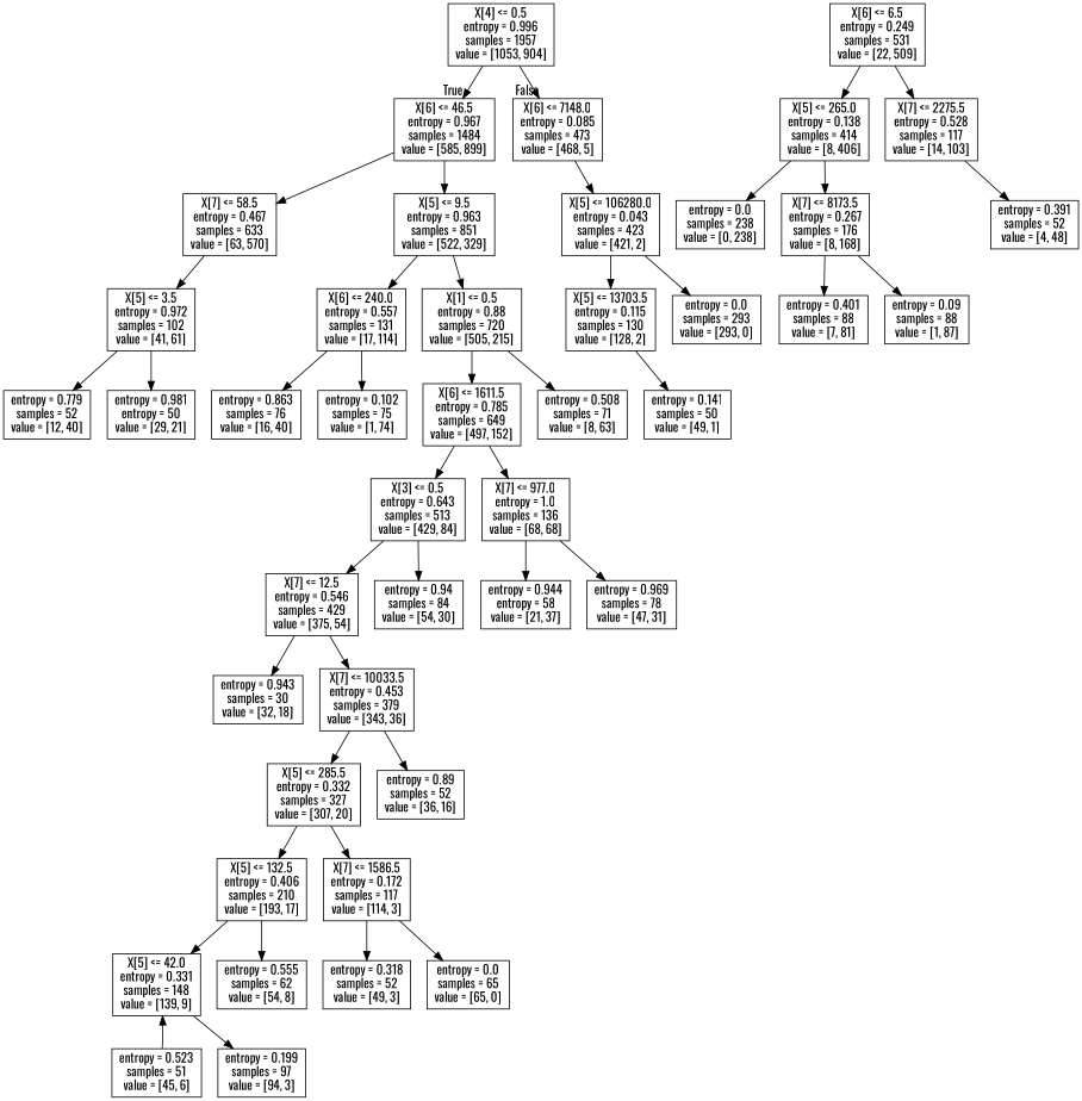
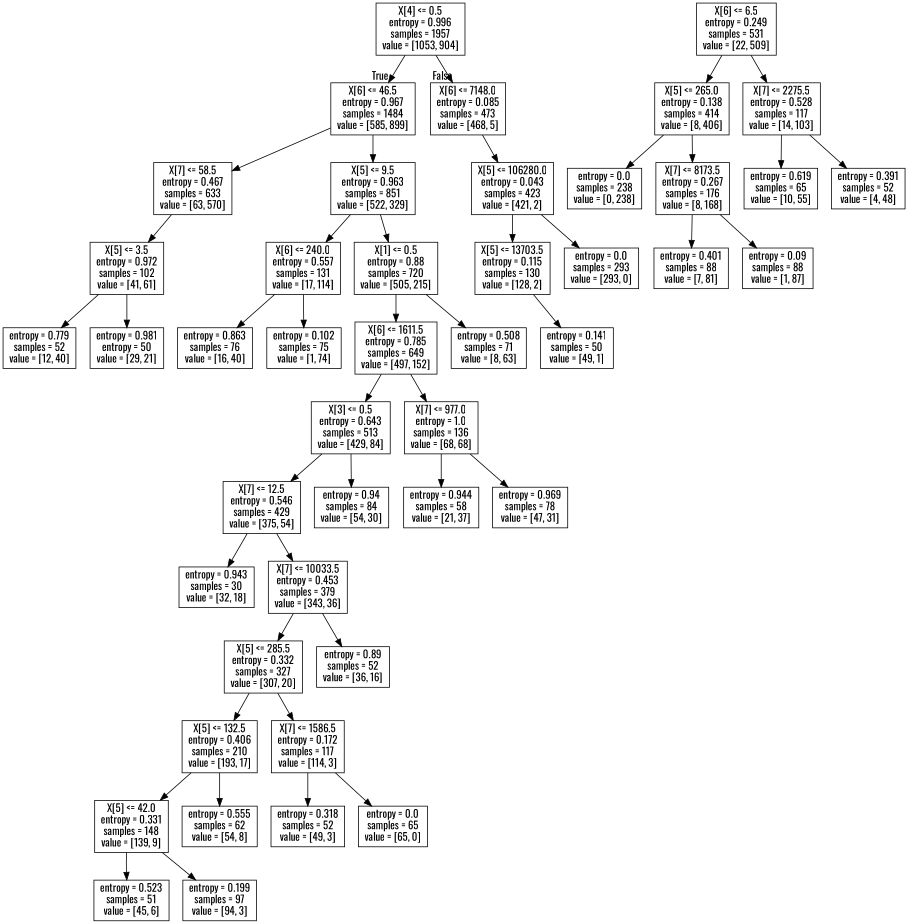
  digraph {
    fontname=Oswald
    node [fontname=Oswald shape=box]
    edge [fontname=Oswald]
    n1 [label="X[4] <= 0.5\nentropy = 0.996\nsamples = 1957\nvalue = [1053, 904]"]
    n2 [label="X[6] <= 46.5\nentropy = 0.967\nsamples = 1484\nvalue = [585, 899]"]
    n3 [label="X[6] <= 7148.0\nentropy = 0.085\nsamples = 473\nvalue = [468, 5]"]
    n4 [label="X[7] <= 58.5\nentropy = 0.467\nsamples = 633\nvalue = [63, 570]"]
    n5 [label="X[5] <= 9.5\nentropy = 0.963\nsamples = 851\nvalue = [522, 329]"]
    n6 [label="X[5] <= 106280.0\nentropy = 0.043\nsamples = 423\nvalue = [421, 2]"]
    n7 [label="X[5] <= 3.5\nentropy = 0.972\nsamples = 102\nvalue = [41, 61]"]
    n8 [label="X[6] <= 240.0\nentropy = 0.557\nsamples = 131\nvalue = [17, 114]"]
    n9 [label="X[1] <= 0.5\nentropy = 0.88\nsamples = 720\nvalue = [505, 215]"]
    n10 [label="entropy = 0.779\nsamples = 52\nvalue = [12, 40]"]
    n11 [label="entropy = 0.981\nentropy = 50\nvalue = [29, 21]"]
    n12 [label="X[6] <= 6.5\nentropy = 0.249\nsamples = 531\nvalue = [22, 509]"]
    n13 [label="X[5] <= 265.0\nentropy = 0.138\nsamples = 414\nvalue = [8, 406]"]
    n14 [label="X[7] <= 2275.5\nentropy = 0.528\nsamples = 117\nvalue = [14, 103]"]
    n15 [label="entropy = 0.0\nsamples = 238\nvalue = [0, 238]"]
    n16 [label="X[7] <= 8173.5\nentropy = 0.267\nsamples = 176\nvalue = [8, 168]"]
+   n17 [label="entropy = 0.619\nsamples = 65\nvalue = [10, 55]"]
    n18 [label="entropy = 0.391\nsamples = 52\nvalue = [4, 48]"]
    n19 [label="entropy = 0.401\nsamples = 88\nvalue = [7, 81]"]
    n20 [label="entropy = 0.09\nsamples = 88\nvalue = [1, 87]"]
    n21 [label="entropy = 0.863\nsamples = 76\nvalue = [16, 40]"]
    n22 [label="entropy = 0.102\nsamples = 75\nvalue = [1, 74]"]
    n23 [label="X[6] <= 1611.5\nentropy = 0.785\nsamples = 649\nvalue = [497, 152]"]
    n24 [label="entropy = 0.508\nsamples = 71\nvalue = [8, 63]"]
    n25 [label="X[3] <= 0.5\nentropy = 0.643\nsamples = 513\nvalue = [429, 84]"]
    n26 [label="X[7] <= 977.0\nentropy = 1.0\nsamples = 136\nvalue = [68, 68]"]
    n27 [label="X[7] <= 12.5\nentropy = 0.546\nsamples = 429\nvalue = [375, 54]"]
    n28 [label="entropy = 0.94\nsamples = 84\nvalue = [54, 30]"]
-   n29 [label="entropy = 0.944\nentropy = 58\nvalue = [21, 37]"]
+   n29 [label="entropy = 0.944\nsamples = 58\nvalue = [21, 37]"]
    n30 [label="entropy = 0.969\nsamples = 78\nvalue = [47, 31]"]
    n31 [label="entropy = 0.943\nsamples = 30\nvalue = [32, 18]"]
    n32 [label="X[7] <= 10033.5\nentropy = 0.453\nsamples = 379\nvalue = [343, 36]"]
    n33 [label="X[5] <= 285.5\nentropy = 0.332\nsamples = 327\nvalue = [307, 20]"]
    n34 [label="entropy = 0.89\nsamples = 52\nvalue = [36, 16]"]
    n35 [label="X[5] <= 132.5\nentropy = 0.406\nsamples = 210\nvalue = [193, 17]"]
    n36 [label="X[7] <= 1586.5\nentropy = 0.172\nsamples = 117\nvalue = [114, 3]"]
    n37 [label="X[5] <= 42.0\nentropy = 0.331\nsamples = 148\nvalue = [139, 9]"]
    n38 [label="entropy = 0.555\nsamples = 62\nvalue = [54, 8]"]
    n39 [label="entropy = 0.318\nsamples = 52\nvalue = [49, 3]"]
    n40 [label="entropy = 0.0\nsamples = 65\nvalue = [65, 0]"]
    n41 [label="entropy = 0.523\nsamples = 51\nvalue = [45, 6]"]
    n42 [label="entropy = 0.199\nsamples = 97\nvalue = [94, 3]"]
    n43 [label="X[5] <= 13703.5\nentropy = 0.115\nsamples = 130\nvalue = [128, 2]"]
    n44 [label="entropy = 0.0\nsamples = 293\nvalue = [293, 0]"]
    n45 [label="entropy = 0.141\nsamples = 50\nvalue = [49, 1]"]
    n1 -> n2 [headlabel=True labelangle=45 labeldistance=2.5]
    n1 -> n3 [headlabel=False labelangle=-45 labeldistance=2.5]
    n2 -> n4
    n2 -> n5
    n3 -> n6
    n4 -> n7
    n5 -> n8
    n5 -> n9
    n6 -> n43
    n6 -> n44
    n7 -> n10
    n7 -> n11
    n8 -> n21
    n8 -> n22
    n9 -> n23
    n9 -> n24
    n12 -> n13
    n12 -> n14
    n13 -> n15
    n13 -> n16
+   n14 -> n17
    n14 -> n18
    n16 -> n19
    n16 -> n20
    n23 -> n25
    n23 -> n26
    n25 -> n27
    n25 -> n28
    n26 -> n29
    n26 -> n30
    n27 -> n31
    n27 -> n32
    n32 -> n33
    n32 -> n34
    n33 -> n35
    n33 -> n36
    n35 -> n37
    n35 -> n38
    n36 -> n39
    n36 -> n40
-   n41 -> n37
+   n37 -> n41
    n37 -> n42
    n43 -> n45
  }
